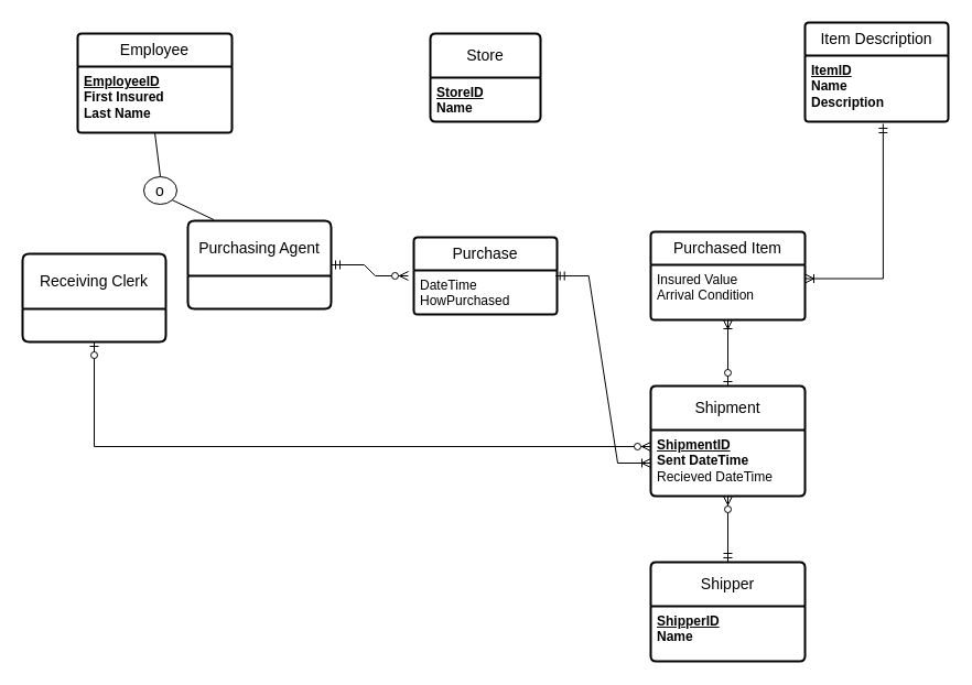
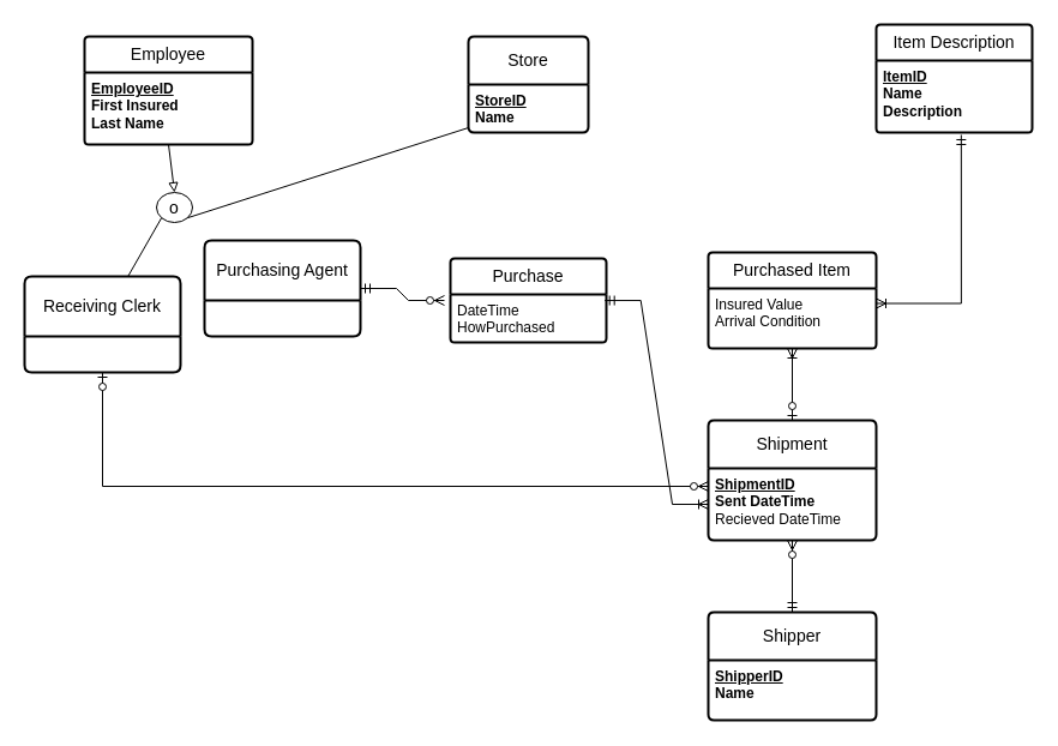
  <mxCell id="0" />
  <mxCell id="1" parent="0" />
  <mxCell id="2" value="Employee" style="swimlane;childLayout=stackLayout;horizontal=1;startSize=30;horizontalStack=0;rounded=1;fontSize=14;fontStyle=0;strokeWidth=2;resizeParent=0;resizeLast=1;shadow=0;dashed=0;align=center;arcSize=4;whiteSpace=wrap;html=1;" vertex="1" parent="1"><mxGeometry x="70" y="30" width="140" height="90" as="geometry" /></mxCell>
  <mxCell id="3" value="&lt;b&gt;&lt;u&gt;EmployeeID&lt;/u&gt;&lt;/b&gt;&lt;div&gt;&lt;b&gt;First Insured&lt;/b&gt;&lt;/div&gt;&lt;div&gt;&lt;b&gt;Last Name&lt;/b&gt;&lt;/div&gt;" style="align=left;strokeColor=none;fillColor=none;spacingLeft=4;fontSize=12;verticalAlign=top;resizable=0;rotatable=0;part=1;html=1;" vertex="1" parent="2"><mxGeometry y="30" width="140" height="60" as="geometry" /></mxCell>
  <mxCell id="4" value="Receiving Clerk" style="swimlane;childLayout=stackLayout;horizontal=1;startSize=50;horizontalStack=0;rounded=1;fontSize=14;fontStyle=0;strokeWidth=2;resizeParent=0;resizeLast=1;shadow=0;dashed=0;align=center;arcSize=4;whiteSpace=wrap;html=1;" vertex="1" parent="1"><mxGeometry x="20" y="230" width="130" height="80" as="geometry" /></mxCell>
  <mxCell id="5" value="Purchasing Agent" style="swimlane;childLayout=stackLayout;horizontal=1;startSize=50;horizontalStack=0;rounded=1;fontSize=14;fontStyle=0;strokeWidth=2;resizeParent=0;resizeLast=1;shadow=0;dashed=0;align=center;arcSize=4;whiteSpace=wrap;html=1;" vertex="1" parent="1"><mxGeometry x="170" y="200" width="130" height="80" as="geometry" /></mxCell>
  <mxCell id="6" value="o" style="ellipse;whiteSpace=wrap;html=1;aspect=fixed;fontSize=14;" vertex="1" parent="1"><mxGeometry x="130" y="160" width="30" height="25" as="geometry" /></mxCell>
- <mxCell id="7" style="rounded=0;orthogonalLoop=1;jettySize=auto;html=1;exitX=0.5;exitY=1;exitDx=0;exitDy=0;entryX=0.5;entryY=0;entryDx=0;entryDy=0;endArrow=none;endFill=0;" edge="1" parent="1" source="3" target="6"><mxGeometry relative="1" as="geometry" /></mxCell>
- <mxCell id="9" style="rounded=0;orthogonalLoop=1;jettySize=auto;html=1;exitX=1;exitY=1;exitDx=0;exitDy=0;endArrow=none;endFill=0;entryX=0.181;entryY=-0.012;entryDx=0;entryDy=0;entryPerimeter=0;" edge="1" parent="1" source="6" target="5"><mxGeometry relative="1" as="geometry"><mxPoint x="143" y="187" as="sourcePoint" /><mxPoint x="220" y="210" as="targetPoint" /></mxGeometry></mxCell>
+ <mxCell id="7" style="rounded=0;orthogonalLoop=1;jettySize=auto;html=1;exitX=0.5;exitY=1;exitDx=0;exitDy=0;entryX=0.5;entryY=0;entryDx=0;entryDy=0;endArrow=block;endFill=0;" edge="1" parent="1" source="3" target="6"><mxGeometry relative="1" as="geometry" /></mxCell>
+ <mxCell id="8" style="rounded=0;orthogonalLoop=1;jettySize=auto;html=1;exitX=0;exitY=1;exitDx=0;exitDy=0;entryX=0.663;entryY=0;entryDx=0;entryDy=0;endArrow=none;endFill=0;entryPerimeter=0;" edge="1" parent="1" source="6" target="4"><mxGeometry relative="1" as="geometry"><mxPoint x="150" y="140" as="sourcePoint" /><mxPoint x="150" y="170" as="targetPoint" /></mxGeometry></mxCell>
+ <mxCell id="9" style="rounded=0;orthogonalLoop=1;jettySize=auto;html=1;exitX=1;exitY=1;exitDx=0;exitDy=0;endArrow=none;endFill=0;" edge="1" parent="1" source="6" target="11"><mxGeometry relative="1" as="geometry"><mxPoint x="143" y="187" as="sourcePoint" /><mxPoint x="220" y="210" as="targetPoint" /></mxGeometry></mxCell>
  <mxCell id="10" value="Store" style="swimlane;childLayout=stackLayout;horizontal=1;startSize=40;horizontalStack=0;rounded=1;fontSize=14;fontStyle=0;strokeWidth=2;resizeParent=0;resizeLast=1;shadow=0;dashed=0;align=center;arcSize=4;whiteSpace=wrap;html=1;" vertex="1" parent="1"><mxGeometry x="390" y="30" width="100" height="80" as="geometry" /></mxCell>
  <mxCell id="11" value="&lt;b&gt;&lt;u&gt;StoreID&lt;/u&gt;&lt;/b&gt;&lt;div&gt;&lt;b&gt;Name&lt;/b&gt;&lt;/div&gt;" style="align=left;strokeColor=none;fillColor=none;spacingLeft=4;fontSize=12;verticalAlign=top;resizable=0;rotatable=0;part=1;html=1;" vertex="1" parent="10"><mxGeometry y="40" width="100" height="40" as="geometry" /></mxCell>
  <mxCell id="12" value="Item Description" style="swimlane;childLayout=stackLayout;horizontal=1;startSize=30;horizontalStack=0;rounded=1;fontSize=14;fontStyle=0;strokeWidth=2;resizeParent=0;resizeLast=1;shadow=0;dashed=0;align=center;arcSize=4;whiteSpace=wrap;html=1;" vertex="1" parent="1"><mxGeometry x="730" y="20" width="130" height="90" as="geometry" /></mxCell>
  <mxCell id="13" value="&lt;b&gt;&lt;u&gt;ItemID&lt;/u&gt;&lt;/b&gt;&lt;div&gt;&lt;b&gt;Name&lt;/b&gt;&lt;/div&gt;&lt;div&gt;&lt;b&gt;Description&lt;/b&gt;&lt;/div&gt;" style="align=left;strokeColor=none;fillColor=none;spacingLeft=4;fontSize=12;verticalAlign=top;resizable=0;rotatable=0;part=1;html=1;" vertex="1" parent="12"><mxGeometry y="30" width="130" height="60" as="geometry" /></mxCell>
  <mxCell id="14" value="Purchased Item" style="swimlane;childLayout=stackLayout;horizontal=1;startSize=30;horizontalStack=0;rounded=1;fontSize=14;fontStyle=0;strokeWidth=2;resizeParent=0;resizeLast=1;shadow=0;dashed=0;align=center;arcSize=4;whiteSpace=wrap;html=1;" vertex="1" parent="1"><mxGeometry x="590" y="210" width="140" height="80" as="geometry" /></mxCell>
  <mxCell id="15" value="Insured Value&lt;div&gt;Arrival Condition&lt;/div&gt;" style="align=left;strokeColor=none;fillColor=none;spacingLeft=4;fontSize=12;verticalAlign=top;resizable=0;rotatable=0;part=1;html=1;" vertex="1" parent="14"><mxGeometry y="30" width="140" height="50" as="geometry" /></mxCell>
  <mxCell id="16" value="Purchase" style="swimlane;childLayout=stackLayout;horizontal=1;startSize=30;horizontalStack=0;rounded=1;fontSize=14;fontStyle=0;strokeWidth=2;resizeParent=0;resizeLast=1;shadow=0;dashed=0;align=center;arcSize=4;whiteSpace=wrap;html=1;" vertex="1" parent="1"><mxGeometry x="375" y="215" width="130" height="70" as="geometry" /></mxCell>
  <mxCell id="17" value="DateTime&lt;div&gt;HowPurchased&lt;/div&gt;" style="align=left;strokeColor=none;fillColor=none;spacingLeft=4;fontSize=12;verticalAlign=top;resizable=0;rotatable=0;part=1;html=1;" vertex="1" parent="16"><mxGeometry y="30" width="130" height="40" as="geometry" /></mxCell>
  <mxCell id="18" value="" style="edgeStyle=entityRelationEdgeStyle;fontSize=12;html=1;endArrow=ERzeroToMany;startArrow=ERmandOne;rounded=0;exitX=1;exitY=0.5;exitDx=0;exitDy=0;" edge="1" parent="1" source="5"><mxGeometry width="100" height="100" relative="1" as="geometry"><mxPoint x="240" y="440" as="sourcePoint" /><mxPoint x="370" y="250" as="targetPoint" /></mxGeometry></mxCell>
  <mxCell id="19" value="" style="edgeStyle=entityRelationEdgeStyle;fontSize=12;html=1;endArrow=ERoneToMany;startArrow=ERmandOne;rounded=0;exitX=0.99;exitY=0.126;exitDx=0;exitDy=0;exitPerimeter=0;" edge="1" parent="1" source="17" target="22"><mxGeometry width="100" height="100" relative="1" as="geometry"><mxPoint x="450" y="200" as="sourcePoint" /><mxPoint x="550" y="100" as="targetPoint" /></mxGeometry></mxCell>
  <mxCell id="20" value="" style="edgeStyle=orthogonalEdgeStyle;fontSize=12;html=1;endArrow=ERoneToMany;startArrow=ERmandOne;rounded=0;exitX=0.545;exitY=1.033;exitDx=0;exitDy=0;exitPerimeter=0;entryX=1;entryY=0.25;entryDx=0;entryDy=0;" edge="1" parent="1" source="13" target="15"><mxGeometry width="100" height="100" relative="1" as="geometry"><mxPoint x="520" y="200" as="sourcePoint" /><mxPoint x="620" y="100" as="targetPoint" /></mxGeometry></mxCell>
  <mxCell id="21" value="Shipment" style="swimlane;childLayout=stackLayout;horizontal=1;startSize=40;horizontalStack=0;rounded=1;fontSize=14;fontStyle=0;strokeWidth=2;resizeParent=0;resizeLast=1;shadow=0;dashed=0;align=center;arcSize=4;whiteSpace=wrap;html=1;" vertex="1" parent="1"><mxGeometry x="590" y="350" width="140" height="100" as="geometry" /></mxCell>
  <mxCell id="22" value="&lt;b&gt;&lt;u&gt;ShipmentID&lt;/u&gt;&lt;/b&gt;&lt;div&gt;&lt;b&gt;Sent DateTime&lt;/b&gt;&lt;/div&gt;&lt;div&gt;Recieved DateTime&lt;/div&gt;" style="align=left;strokeColor=none;fillColor=none;spacingLeft=4;fontSize=12;verticalAlign=top;resizable=0;rotatable=0;part=1;html=1;" vertex="1" parent="21"><mxGeometry y="40" width="140" height="60" as="geometry" /></mxCell>
  <mxCell id="23" value="" style="edgeStyle=orthogonalEdgeStyle;fontSize=12;html=1;endArrow=ERoneToMany;startArrow=ERzeroToOne;rounded=0;exitX=0.5;exitY=0;exitDx=0;exitDy=0;entryX=0.5;entryY=1;entryDx=0;entryDy=0;" edge="1" parent="1" source="21" target="15"><mxGeometry width="100" height="100" relative="1" as="geometry"><mxPoint x="520" y="440" as="sourcePoint" /><mxPoint x="620" y="340" as="targetPoint" /></mxGeometry></mxCell>
  <mxCell id="24" value="Shipper" style="swimlane;childLayout=stackLayout;horizontal=1;startSize=40;horizontalStack=0;rounded=1;fontSize=14;fontStyle=0;strokeWidth=2;resizeParent=0;resizeLast=1;shadow=0;dashed=0;align=center;arcSize=4;whiteSpace=wrap;html=1;" vertex="1" parent="1"><mxGeometry x="590" y="510" width="140" height="90" as="geometry" /></mxCell>
  <mxCell id="25" value="&lt;b&gt;&lt;u&gt;ShipperID&lt;/u&gt;&lt;/b&gt;&lt;div&gt;&lt;b&gt;Name&lt;/b&gt;&lt;/div&gt;" style="align=left;strokeColor=none;fillColor=none;spacingLeft=4;fontSize=12;verticalAlign=top;resizable=0;rotatable=0;part=1;html=1;" vertex="1" parent="24"><mxGeometry y="40" width="140" height="50" as="geometry" /></mxCell>
  <mxCell id="26" value="" style="edgeStyle=orthogonalEdgeStyle;fontSize=12;html=1;endArrow=ERzeroToMany;startArrow=ERmandOne;rounded=0;exitX=0.5;exitY=0;exitDx=0;exitDy=0;entryX=0.5;entryY=1;entryDx=0;entryDy=0;" edge="1" parent="1" source="24" target="22"><mxGeometry width="100" height="100" relative="1" as="geometry"><mxPoint x="520" y="440" as="sourcePoint" /><mxPoint x="620" y="340" as="targetPoint" /></mxGeometry></mxCell>
  <mxCell id="27" value="" style="edgeStyle=orthogonalEdgeStyle;fontSize=12;html=1;endArrow=ERzeroToMany;startArrow=ERzeroToOne;rounded=0;entryX=0;entryY=0.25;entryDx=0;entryDy=0;exitX=0.5;exitY=1;exitDx=0;exitDy=0;" edge="1" parent="1" source="4" target="22"><mxGeometry width="100" height="100" relative="1" as="geometry"><mxPoint x="60" y="290" as="sourcePoint" /><mxPoint x="620" y="340" as="targetPoint" /></mxGeometry></mxCell>
